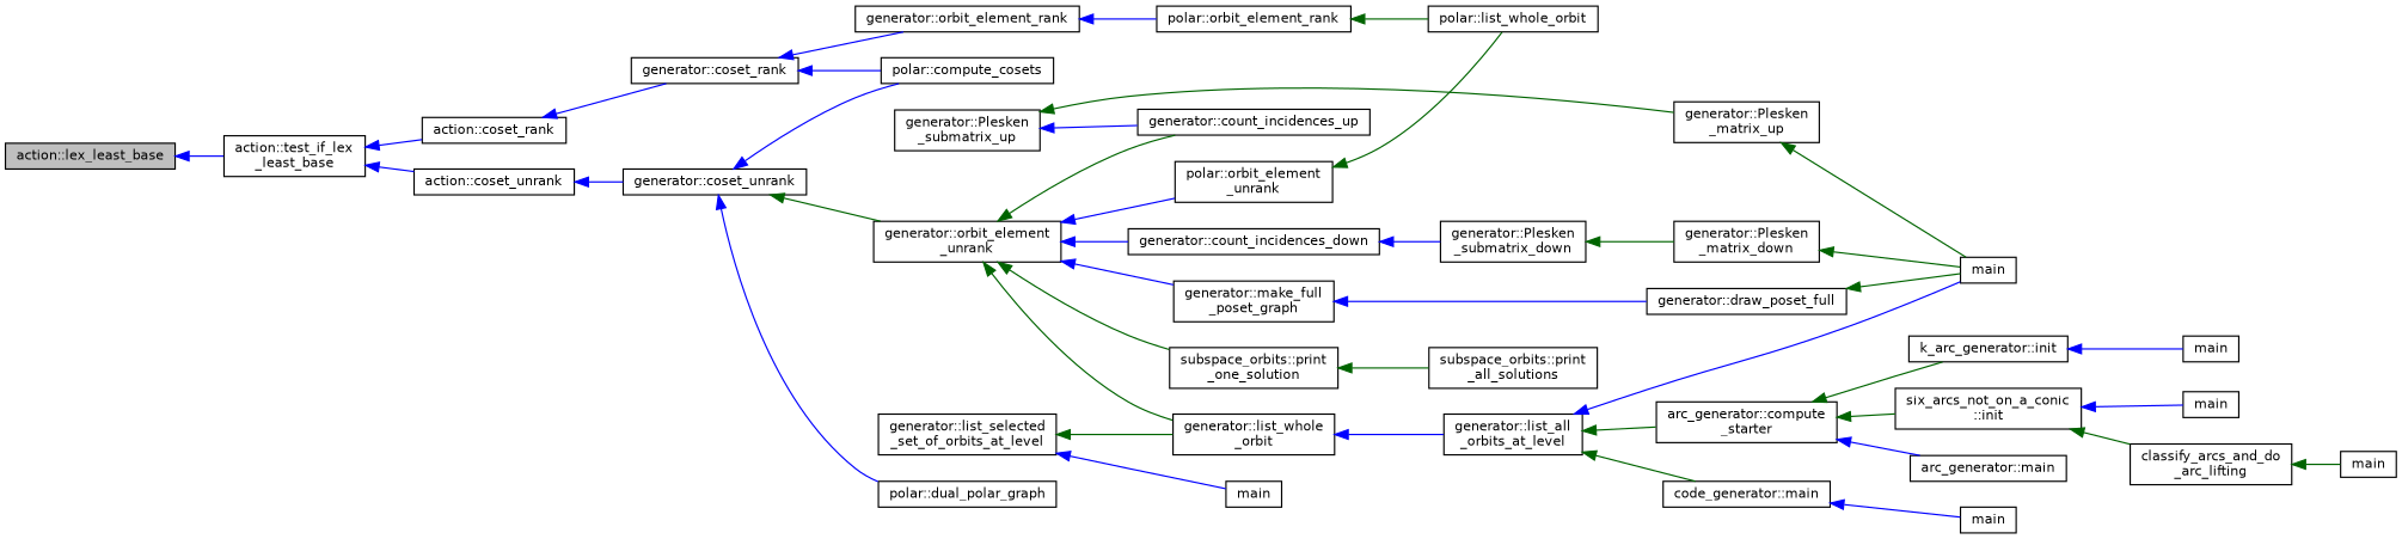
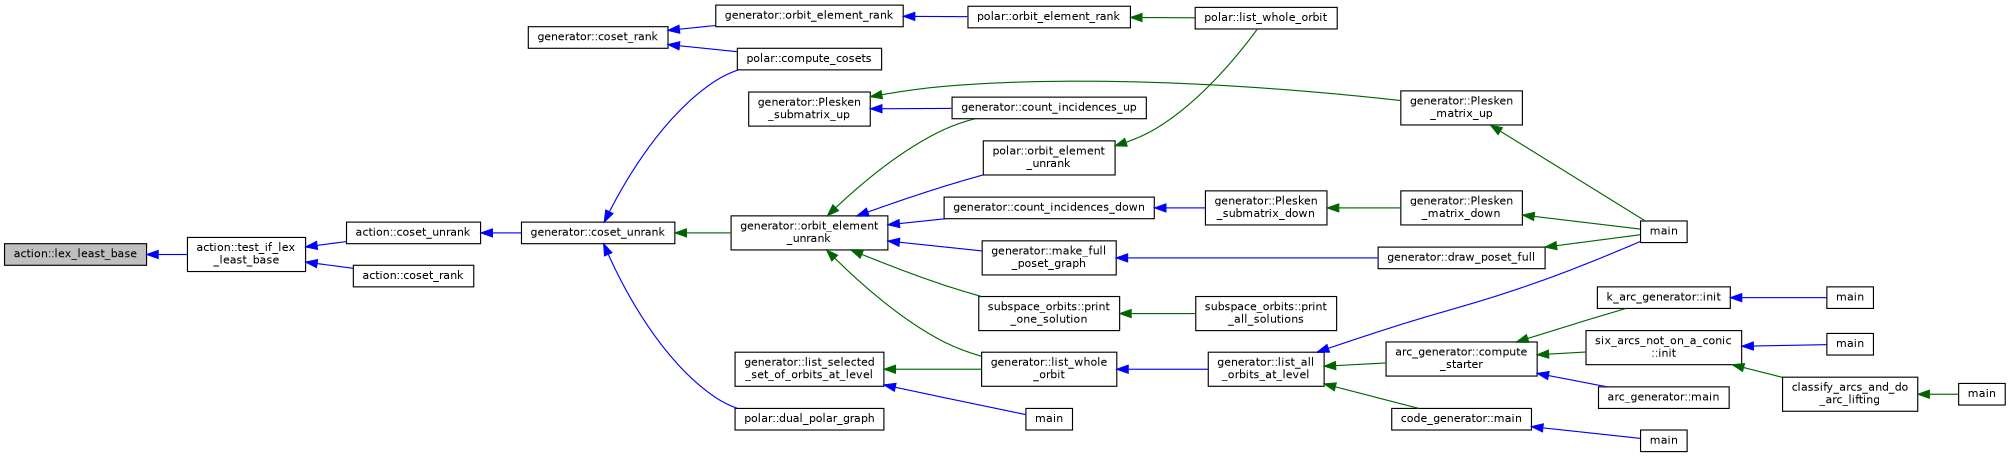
  digraph {
    rankdir=LR
    node [color=black fillcolor=white fontname=Helvetica fontsize=10 shape=record style=filled]
    edge [color=blue dir=back fontname=Helvetica fontsize=10 labelfontname=Helvetica labelfontsize=10 style=solid]
    n1 [fillcolor=grey75 fontcolor=black height=0.2 label="action::lex_least_base" width=0.4]
    n2 [height=0.2 label="action::test_if_lex\l_least_base" width=0.4]
    n3 [height=0.2 label="action::coset_unrank" width=0.4]
    n4 [height=0.2 label="action::coset_rank" width=0.4]
    n5 [height=0.2 label="generator::coset_unrank" width=0.4]
    n6 [height=0.2 label="generator::coset_rank" width=0.4]
    n7 [height=0.2 label="polar::compute_cosets" width=0.4]
    n8 [height=0.2 label="polar::dual_polar_graph" width=0.4]
    n9 [height=0.2 label="generator::orbit_element\l_unrank" width=0.4]
    n10 [height=0.2 label="polar::orbit_element\l_unrank" width=0.4]
    n11 [height=0.2 label="generator::list_whole\l_orbit" width=0.4]
    n12 [height=0.2 label="generator::count_incidences_up" width=0.4]
    n13 [height=0.2 label="generator::count_incidences_down" width=0.4]
    n14 [height=0.2 label="generator::make_full\l_poset_graph" width=0.4]
    n15 [height=0.2 label="subspace_orbits::print\l_one_solution" width=0.4]
    n16 [height=0.2 label="polar::list_whole_orbit" width=0.4]
    n17 [height=0.2 label="generator::list_all\l_orbits_at_level" width=0.4]
    n18 [height=0.2 label="generator::Plesken\l_submatrix_down" width=0.4]
    n19 [height=0.2 label="generator::draw_poset_full" width=0.4]
    n20 [height=0.2 label="subspace_orbits::print\l_all_solutions" width=0.4]
    n21 [height=0.2 label="code_generator::main" width=0.4]
    n22 [height=0.2 label=main width=0.4]
    n23 [height=0.2 label="arc_generator::compute\l_starter" width=0.4]
    n24 [height=0.2 label="generator::list_selected\l_set_of_orbits_at_level" width=0.4]
    n25 [height=0.2 label=main width=0.4]
    n26 [height=0.2 label=main width=0.4]
    n27 [height=0.2 label="arc_generator::main" width=0.4]
    n28 [height=0.2 label="k_arc_generator::init" width=0.4]
    n29 [height=0.2 label="six_arcs_not_on_a_conic\l::init" width=0.4]
    n30 [height=0.2 label=main width=0.4]
    n31 [height=0.2 label="classify_arcs_and_do\l_arc_lifting" width=0.4]
    n32 [height=0.2 label=main width=0.4]
    n33 [height=0.2 label=main width=0.4]
    n34 [height=0.2 label="generator::Plesken\l_submatrix_up" width=0.4]
    n35 [height=0.2 label="generator::Plesken\l_matrix_up" width=0.4]
    n36 [height=0.2 label="generator::Plesken\l_matrix_down" width=0.4]
    n37 [height=0.2 label="generator::orbit_element_rank" width=0.4]
    n38 [height=0.2 label="polar::orbit_element_rank" width=0.4]
    n1 -> n2
    n2 -> n3
    n2 -> n4
    n3 -> n5
-   n4 -> n6
    n5 -> n7
    n5 -> n8
    n5 -> n9 [color=darkgreen]
    n6 -> n7
    n6 -> n37
    n9 -> n10
    n9 -> n11 [color=darkgreen]
    n9 -> n12 [color=darkgreen]
    n9 -> n13
    n9 -> n14
    n9 -> n15 [color=darkgreen]
    n10 -> n16 [color=darkgreen]
    n11 -> n17
    n13 -> n18
    n14 -> n19
    n15 -> n20 [color=darkgreen]
    n17 -> n21 [color=darkgreen]
    n17 -> n22
    n17 -> n23 [color=darkgreen]
    n18 -> n36 [color=darkgreen]
    n19 -> n22 [color=darkgreen]
    n21 -> n26
    n23 -> n27
    n23 -> n28 [color=darkgreen]
    n23 -> n29 [color=darkgreen]
    n24 -> n11 [color=darkgreen]
    n24 -> n25
    n28 -> n30
    n29 -> n31 [color=darkgreen]
    n29 -> n32
    n31 -> n33 [color=darkgreen]
    n34 -> n12
    n34 -> n35 [color=darkgreen]
    n35 -> n22 [color=darkgreen]
    n36 -> n22 [color=darkgreen]
    n37 -> n38
    n38 -> n16 [color=darkgreen]
  }
